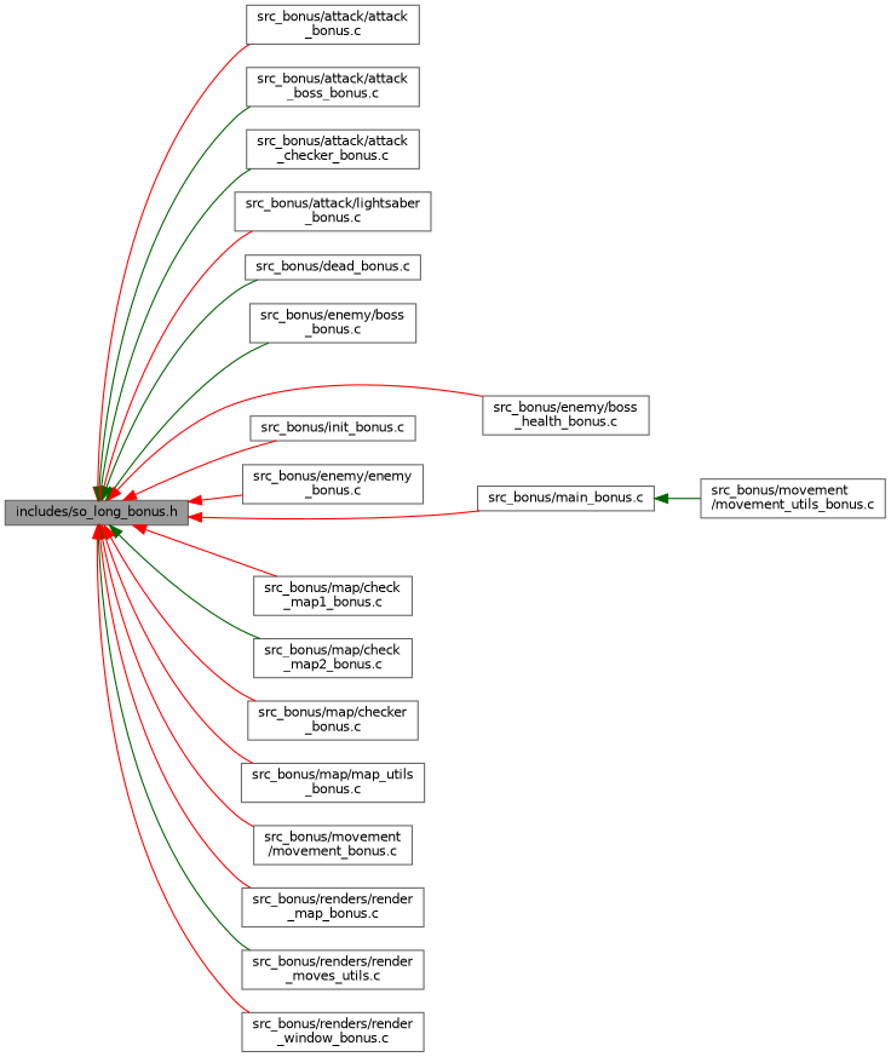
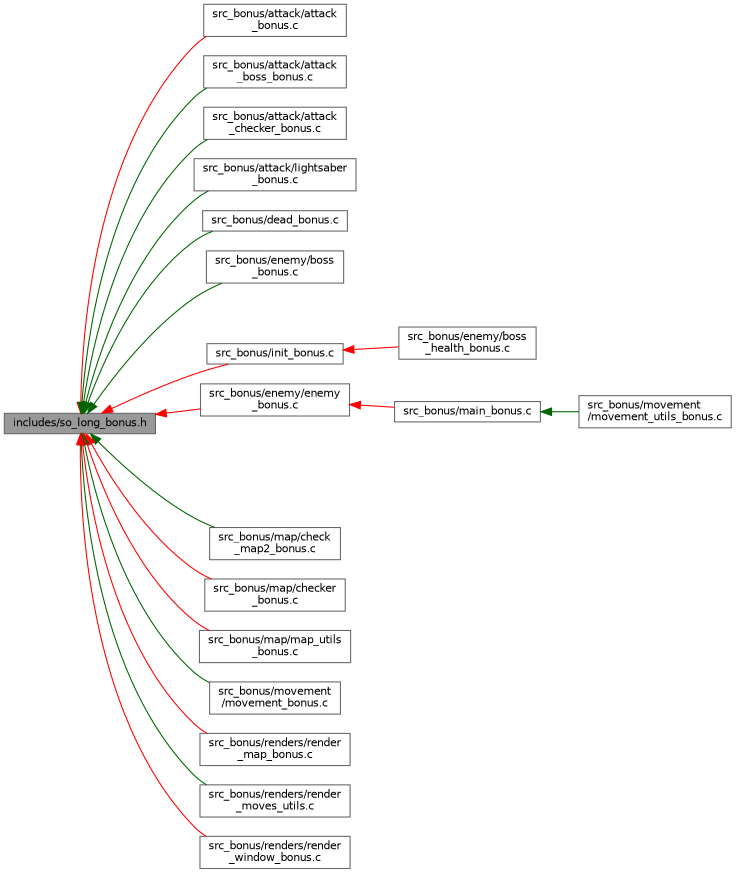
  digraph {
    rankdir=LR
    node [color=grey40 fillcolor=white fontname=Helvetica fontsize=10 shape=box style=filled]
    edge [color=red dir=back fontname=Helvetica fontsize=10 labelfontname=Helvetica labelfontsize=10 style=solid]
    n1 [color=gray40 fillcolor=grey60 fontcolor=black height=0.2 label="includes/so_long_bonus.h" width=0.4]
    n2 [height=0.2 label="src_bonus/attack/attack\l_bonus.c" width=0.4]
    n3 [height=0.2 label="src_bonus/attack/attack\l_boss_bonus.c" width=0.4]
    n4 [height=0.2 label="src_bonus/attack/attack\l_checker_bonus.c" width=0.4]
    n5 [height=0.2 label="src_bonus/attack/lightsaber\l_bonus.c" width=0.4]
    n6 [height=0.2 label="src_bonus/dead_bonus.c" width=0.4]
    n7 [height=0.2 label="src_bonus/enemy/boss\l_bonus.c" width=0.4]
    n8 [height=0.2 label="src_bonus/enemy/boss\l_health_bonus.c" width=0.4]
    n9 [height=0.2 label="src_bonus/enemy/enemy\l_bonus.c" width=0.4]
    n10 [height=0.2 label="src_bonus/init_bonus.c" width=0.4]
    n11 [height=0.2 label="src_bonus/main_bonus.c" width=0.4]
-   n12 [height=0.2 label="src_bonus/map/check\l_map1_bonus.c" width=0.4]
    n13 [height=0.2 label="src_bonus/map/check\l_map2_bonus.c" width=0.4]
    n14 [height=0.2 label="src_bonus/map/checker\l_bonus.c" width=0.4]
    n15 [height=0.2 label="src_bonus/map/map_utils\l_bonus.c" width=0.4]
    n16 [height=0.2 label="src_bonus/movement\l/movement_bonus.c" width=0.4]
    n17 [height=0.2 label="src_bonus/renders/render\l_map_bonus.c" width=0.4]
    n18 [height=0.2 label="src_bonus/renders/render\l_moves_utils.c" width=0.4]
    n19 [height=0.2 label="src_bonus/renders/render\l_window_bonus.c" width=0.4]
    n20 [height=0.2 label="src_bonus/movement\l/movement_utils_bonus.c" width=0.4]
    n1 -> n2
    n1 -> n3 [color=darkgreen]
    n1 -> n4 [color=darkgreen]
-   n1 -> n5
+   n1 -> n5 [color=darkgreen]
    n1 -> n6 [color=darkgreen]
    n1 -> n7 [color=darkgreen]
-   n1 -> n8
+   n10 -> n8
    n1 -> n9
    n1 -> n10
-   n1 -> n11
-   n1 -> n12
+   n9 -> n11
    n1 -> n13 [color=darkgreen]
    n1 -> n14
    n1 -> n15
-   n1 -> n16
+   n1 -> n16 [color=darkgreen]
    n1 -> n17
    n1 -> n18 [color=darkgreen]
    n1 -> n19
    n11 -> n20 [color=darkgreen]
  }
